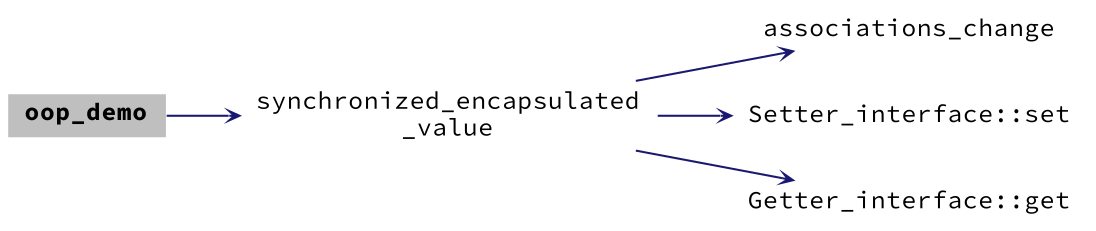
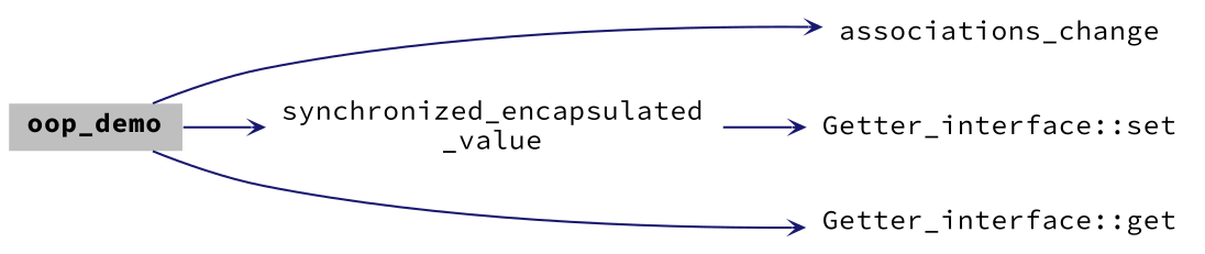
  digraph {
    fontname="Source Code Pro"
    rankdir=LR
    node [color=black fontname="Source Code Pro" fontsize=12 shape=plaintext]
    edge [arrowhead=open arrowsize=0.5 arrowtail=open color=midnightblue fontname="Source Code Pro" fontsize=15 labelfontsize=15 style=solid]
    n1 [fillcolor=grey75 fontcolor=black height=0.2 label=<<b>oop_demo</b>> style=filled width=0.4]
    n2 [height=0.2 label=associations_change width=0.4]
    n3 [height=0.2 label="synchronized_encapsulated\l_value" width=0.4]
    n4 [height=0.2 label="Getter_interface::get" width=0.4]
-   n5 [height=0.2 label="Setter_interface::set" width=0.4]
-   n3 -> n2
+   n5 [height=0.2 label="Getter_interface::set" width=0.4]
+   n1 -> n2
    n1 -> n3
-   n3 -> n4
+   n1 -> n4
    n3 -> n5
  }
